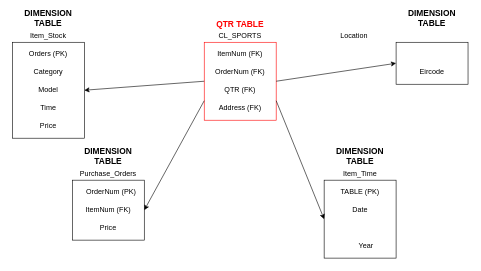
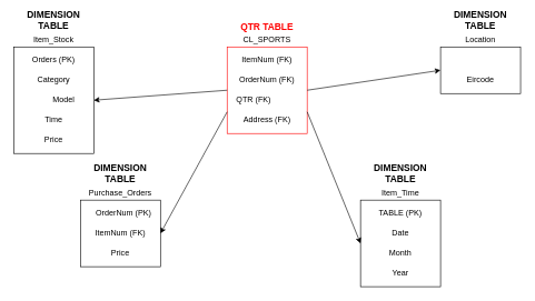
  <mxCell id="0" />
  <mxCell id="1" parent="0" />
  <mxCell id="2" value="" style="rounded=0;whiteSpace=wrap;html=1;strokeColor=#FF0000;" vertex="1" parent="1"><mxGeometry x="340" y="70" width="120" height="130" as="geometry" /></mxCell>
  <mxCell id="3" value="ItemNum (FK)" style="text;html=1;strokeColor=none;fillColor=none;align=center;verticalAlign=middle;whiteSpace=wrap;rounded=0;" vertex="1" parent="1"><mxGeometry x="360" y="80" width="80" height="20" as="geometry" /></mxCell>
  <mxCell id="4" value="&lt;b&gt;&lt;font style=&quot;font-size: 14px&quot; color=&quot;#ff0000&quot;&gt;QTR TABLE&lt;/font&gt;&lt;/b&gt;" style="text;html=1;strokeColor=none;fillColor=none;align=center;verticalAlign=middle;whiteSpace=wrap;rounded=0;" vertex="1" parent="1"><mxGeometry x="350" y="30" width="100" height="20" as="geometry" /></mxCell>
  <mxCell id="5" value="CL_SPORTS" style="text;html=1;strokeColor=none;fillColor=none;align=center;verticalAlign=middle;whiteSpace=wrap;rounded=0;" vertex="1" parent="1"><mxGeometry x="380" y="50" width="40" height="20" as="geometry" /></mxCell>
  <mxCell id="6" value="OrderNum (FK)" style="text;html=1;strokeColor=none;fillColor=none;align=center;verticalAlign=middle;whiteSpace=wrap;rounded=0;" vertex="1" parent="1"><mxGeometry x="355" y="110" width="90" height="20" as="geometry" /></mxCell>
- <mxCell id="7" value="QTR (FK)" style="text;html=1;strokeColor=none;fillColor=none;align=center;verticalAlign=middle;whiteSpace=wrap;rounded=0;" vertex="1" parent="1"><mxGeometry x="365" y="140" width="70" height="20" as="geometry" /></mxCell>
+ <mxCell id="7" value="QTR (FK)" style="text;html=1;strokeColor=none;fillColor=none;align=center;verticalAlign=middle;whiteSpace=wrap;rounded=0;" vertex="1" parent="1"><mxGeometry x="345" y="140" width="70" height="20" as="geometry" /></mxCell>
  <mxCell id="8" value="Address (FK)" style="text;html=1;strokeColor=none;fillColor=none;align=center;verticalAlign=middle;whiteSpace=wrap;rounded=0;" vertex="1" parent="1"><mxGeometry x="360" y="170" width="80" height="20" as="geometry" /></mxCell>
  <mxCell id="9" value="" style="rounded=0;whiteSpace=wrap;html=1;" vertex="1" parent="1"><mxGeometry x="20" y="70" width="120" height="160" as="geometry" /></mxCell>
  <mxCell id="10" value="&lt;font style=&quot;font-size: 14px&quot;&gt;&lt;b&gt;DIMENSION TABLE&lt;/b&gt;&lt;/font&gt;" style="text;html=1;strokeColor=none;fillColor=none;align=center;verticalAlign=middle;whiteSpace=wrap;rounded=0;" vertex="1" parent="1"><mxGeometry x="30" y="20" width="100" height="20" as="geometry" /></mxCell>
  <mxCell id="11" value="Item_Stock" style="text;html=1;strokeColor=none;fillColor=none;align=center;verticalAlign=middle;whiteSpace=wrap;rounded=0;" vertex="1" parent="1"><mxGeometry x="60" y="50" width="40" height="20" as="geometry" /></mxCell>
  <mxCell id="12" value="Orders (PK)" style="text;html=1;strokeColor=none;fillColor=none;align=center;verticalAlign=middle;whiteSpace=wrap;rounded=0;" vertex="1" parent="1"><mxGeometry x="40" y="80" width="80" height="20" as="geometry" /></mxCell>
  <mxCell id="13" value="Category" style="text;html=1;strokeColor=none;fillColor=none;align=center;verticalAlign=middle;whiteSpace=wrap;rounded=0;" vertex="1" parent="1"><mxGeometry x="40" y="110" width="80" height="20" as="geometry" /></mxCell>
- <mxCell id="14" value="Model" style="text;html=1;strokeColor=none;fillColor=none;align=center;verticalAlign=middle;whiteSpace=wrap;rounded=0;" vertex="1" parent="1"><mxGeometry x="40" y="140" width="80" height="20" as="geometry" /></mxCell>
+ <mxCell id="14" value="Model" style="text;html=1;strokeColor=none;fillColor=none;align=center;verticalAlign=middle;whiteSpace=wrap;rounded=0;" vertex="1" parent="1"><mxGeometry x="55" y="140" width="80" height="20" as="geometry" /></mxCell>
  <mxCell id="15" value="Price" style="text;html=1;strokeColor=none;fillColor=none;align=center;verticalAlign=middle;whiteSpace=wrap;rounded=0;" vertex="1" parent="1"><mxGeometry x="40" y="200" width="80" height="20" as="geometry" /></mxCell>
  <mxCell id="16" value="Time" style="text;html=1;strokeColor=none;fillColor=none;align=center;verticalAlign=middle;whiteSpace=wrap;rounded=0;" vertex="1" parent="1"><mxGeometry x="40" y="170" width="80" height="20" as="geometry" /></mxCell>
  <mxCell id="17" value="" style="endArrow=classic;html=1;exitX=0;exitY=0.5;exitDx=0;exitDy=0;entryX=1;entryY=0.5;entryDx=0;entryDy=0;" edge="1" parent="1" source="2" target="9"><mxGeometry width="50" height="50" relative="1" as="geometry"><mxPoint x="380" y="80" as="sourcePoint" /><mxPoint x="160" y="150" as="targetPoint" /></mxGeometry></mxCell>
  <mxCell id="18" value="" style="rounded=0;whiteSpace=wrap;html=1;" vertex="1" parent="1"><mxGeometry x="660" y="70" width="120" height="70" as="geometry" /></mxCell>
  <mxCell id="19" value="&lt;font style=&quot;font-size: 14px&quot;&gt;&lt;b&gt;DIMENSION TABLE&lt;/b&gt;&lt;/font&gt;" style="text;html=1;strokeColor=none;fillColor=none;align=center;verticalAlign=middle;whiteSpace=wrap;rounded=0;" vertex="1" parent="1"><mxGeometry x="670" y="20" width="100" height="20" as="geometry" /></mxCell>
- <mxCell id="20" value="Location" style="text;html=1;strokeColor=none;fillColor=none;align=center;verticalAlign=middle;whiteSpace=wrap;rounded=0;" vertex="1" parent="1"><mxGeometry x="570" y="50" width="40" height="20" as="geometry" /></mxCell>
+ <mxCell id="20" value="Location" style="text;html=1;strokeColor=none;fillColor=none;align=center;verticalAlign=middle;whiteSpace=wrap;rounded=0;" vertex="1" parent="1"><mxGeometry x="700" y="50" width="40" height="20" as="geometry" /></mxCell>
  <mxCell id="21" value="Eircode" style="text;html=1;strokeColor=none;fillColor=none;align=center;verticalAlign=middle;whiteSpace=wrap;rounded=0;" vertex="1" parent="1"><mxGeometry x="680" y="110" width="80" height="20" as="geometry" /></mxCell>
  <mxCell id="22" value="" style="rounded=0;whiteSpace=wrap;html=1;" vertex="1" parent="1"><mxGeometry x="120" y="300" width="120" height="100" as="geometry" /></mxCell>
  <mxCell id="23" value="&lt;font style=&quot;font-size: 14px&quot;&gt;&lt;b&gt;DIMENSION TABLE&lt;/b&gt;&lt;/font&gt;" style="text;html=1;strokeColor=none;fillColor=none;align=center;verticalAlign=middle;whiteSpace=wrap;rounded=0;" vertex="1" parent="1"><mxGeometry x="130" y="250" width="100" height="20" as="geometry" /></mxCell>
  <mxCell id="24" value="Purchase_Orders" style="text;html=1;strokeColor=none;fillColor=none;align=center;verticalAlign=middle;whiteSpace=wrap;rounded=0;" vertex="1" parent="1"><mxGeometry x="160" y="280" width="40" height="20" as="geometry" /></mxCell>
  <mxCell id="25" value="OrderNum (PK)" style="text;html=1;strokeColor=none;fillColor=none;align=center;verticalAlign=middle;whiteSpace=wrap;rounded=0;" vertex="1" parent="1"><mxGeometry x="140" y="310" width="90" height="20" as="geometry" /></mxCell>
  <mxCell id="26" value="ItemNum (FK)" style="text;html=1;strokeColor=none;fillColor=none;align=center;verticalAlign=middle;whiteSpace=wrap;rounded=0;" vertex="1" parent="1"><mxGeometry x="140" y="340" width="80" height="20" as="geometry" /></mxCell>
  <mxCell id="27" value="Price" style="text;html=1;strokeColor=none;fillColor=none;align=center;verticalAlign=middle;whiteSpace=wrap;rounded=0;" vertex="1" parent="1"><mxGeometry x="140" y="370" width="80" height="20" as="geometry" /></mxCell>
  <mxCell id="28" value="" style="rounded=0;whiteSpace=wrap;html=1;" vertex="1" parent="1"><mxGeometry x="540" y="300" width="120" height="130" as="geometry" /></mxCell>
  <mxCell id="29" value="&lt;font style=&quot;font-size: 14px&quot;&gt;&lt;b&gt;DIMENSION TABLE&lt;/b&gt;&lt;/font&gt;" style="text;html=1;strokeColor=none;fillColor=none;align=center;verticalAlign=middle;whiteSpace=wrap;rounded=0;" vertex="1" parent="1"><mxGeometry x="550" y="250" width="100" height="20" as="geometry" /></mxCell>
  <mxCell id="30" value="Item_Time" style="text;html=1;strokeColor=none;fillColor=none;align=center;verticalAlign=middle;whiteSpace=wrap;rounded=0;" vertex="1" parent="1"><mxGeometry x="580" y="280" width="40" height="20" as="geometry" /></mxCell>
  <mxCell id="31" value="TABLE (PK)" style="text;html=1;strokeColor=none;fillColor=none;align=center;verticalAlign=middle;whiteSpace=wrap;rounded=0;" vertex="1" parent="1"><mxGeometry x="560" y="310" width="80" height="20" as="geometry" /></mxCell>
  <mxCell id="32" value="Date" style="text;html=1;strokeColor=none;fillColor=none;align=center;verticalAlign=middle;whiteSpace=wrap;rounded=0;" vertex="1" parent="1"><mxGeometry x="560" y="340" width="80" height="20" as="geometry" /></mxCell>
- <mxCell id="34" value="Year" style="text;html=1;strokeColor=none;fillColor=none;align=center;verticalAlign=middle;whiteSpace=wrap;rounded=0;" vertex="1" parent="1"><mxGeometry x="570" y="400" width="80" height="20" as="geometry" /></mxCell>
+ <mxCell id="33" value="Month" style="text;html=1;strokeColor=none;fillColor=none;align=center;verticalAlign=middle;whiteSpace=wrap;rounded=0;" vertex="1" parent="1"><mxGeometry x="560" y="370" width="80" height="20" as="geometry" /></mxCell>
+ <mxCell id="34" value="Year" style="text;html=1;strokeColor=none;fillColor=none;align=center;verticalAlign=middle;whiteSpace=wrap;rounded=0;" vertex="1" parent="1"><mxGeometry x="560" y="400" width="80" height="20" as="geometry" /></mxCell>
  <mxCell id="35" value="" style="endArrow=classic;html=1;exitX=1;exitY=0.5;exitDx=0;exitDy=0;entryX=0;entryY=0.5;entryDx=0;entryDy=0;" edge="1" parent="1" source="2" target="18"><mxGeometry width="50" height="50" relative="1" as="geometry"><mxPoint x="380" y="180" as="sourcePoint" /><mxPoint x="640" y="150" as="targetPoint" /></mxGeometry></mxCell>
  <mxCell id="36" value="" style="endArrow=classic;html=1;entryX=0;entryY=0.5;entryDx=0;entryDy=0;exitX=1;exitY=0.75;exitDx=0;exitDy=0;" edge="1" parent="1" source="2" target="28"><mxGeometry width="50" height="50" relative="1" as="geometry"><mxPoint x="350" y="340" as="sourcePoint" /><mxPoint x="400" y="290" as="targetPoint" /></mxGeometry></mxCell>
  <mxCell id="37" value="" style="endArrow=classic;html=1;entryX=1;entryY=0.5;entryDx=0;entryDy=0;exitX=0;exitY=0.75;exitDx=0;exitDy=0;" edge="1" parent="1" source="2" target="22"><mxGeometry width="50" height="50" relative="1" as="geometry"><mxPoint x="360" y="360" as="sourcePoint" /><mxPoint x="410" y="310" as="targetPoint" /></mxGeometry></mxCell>
